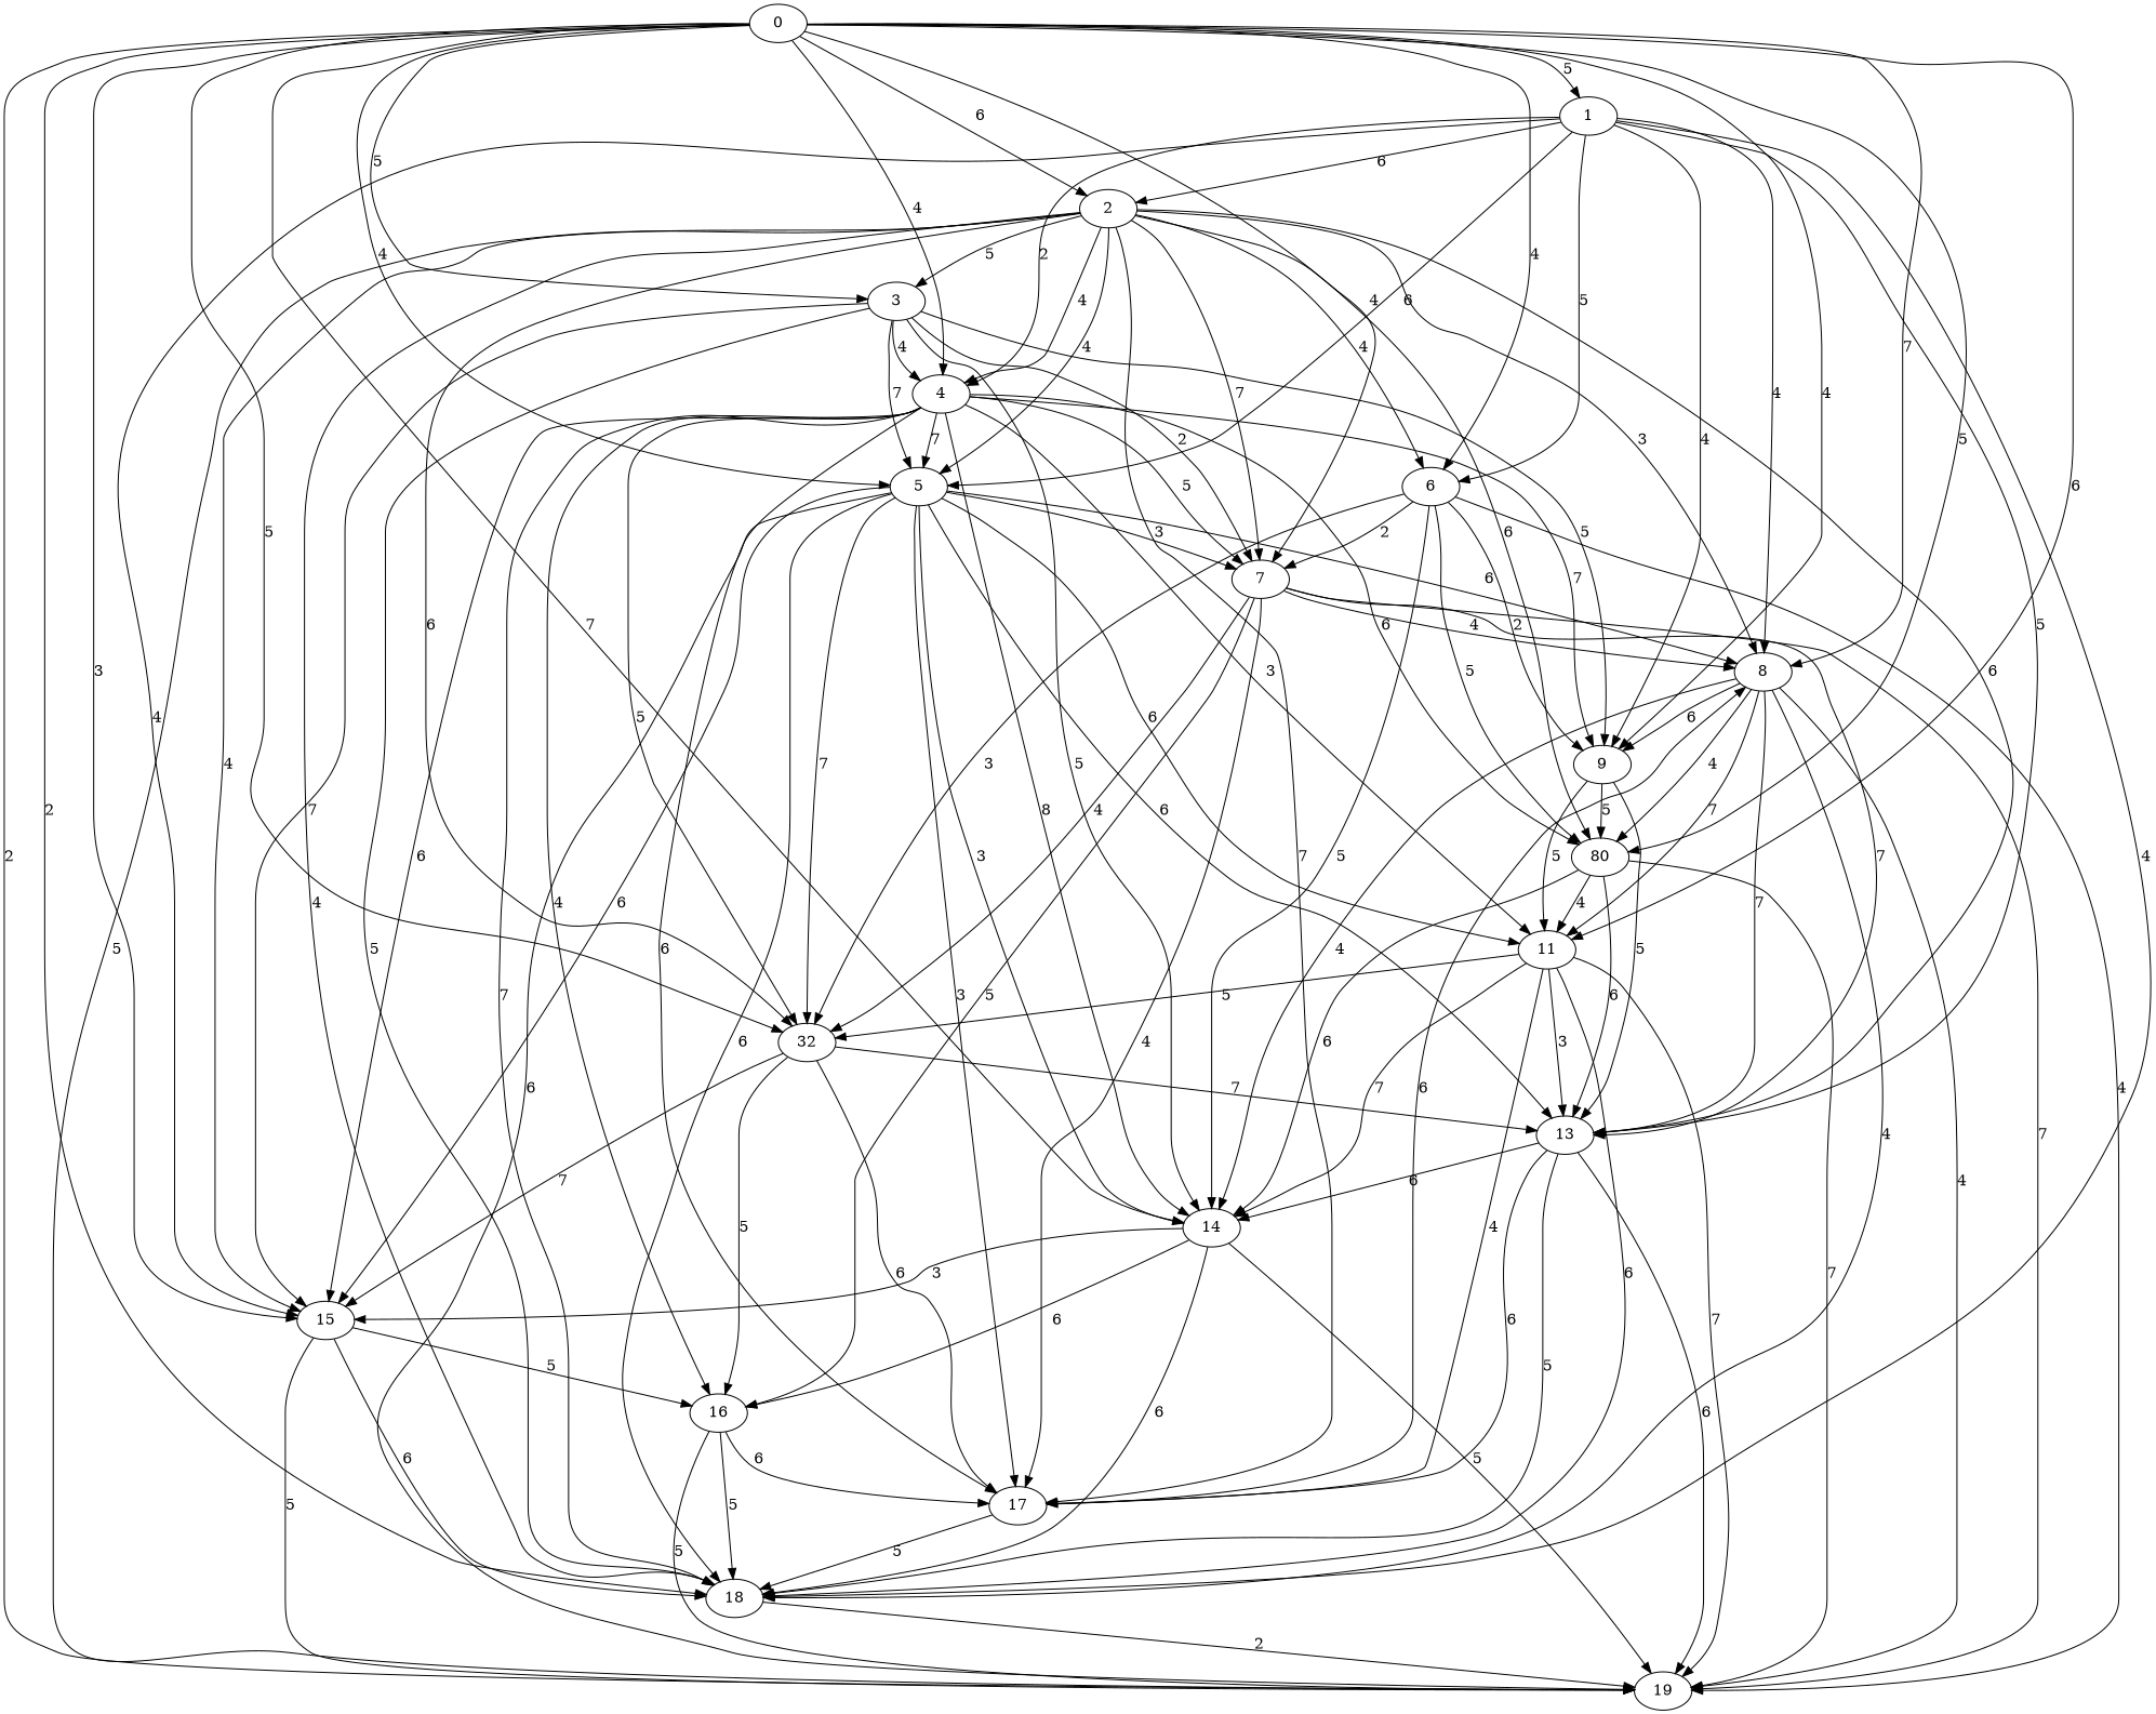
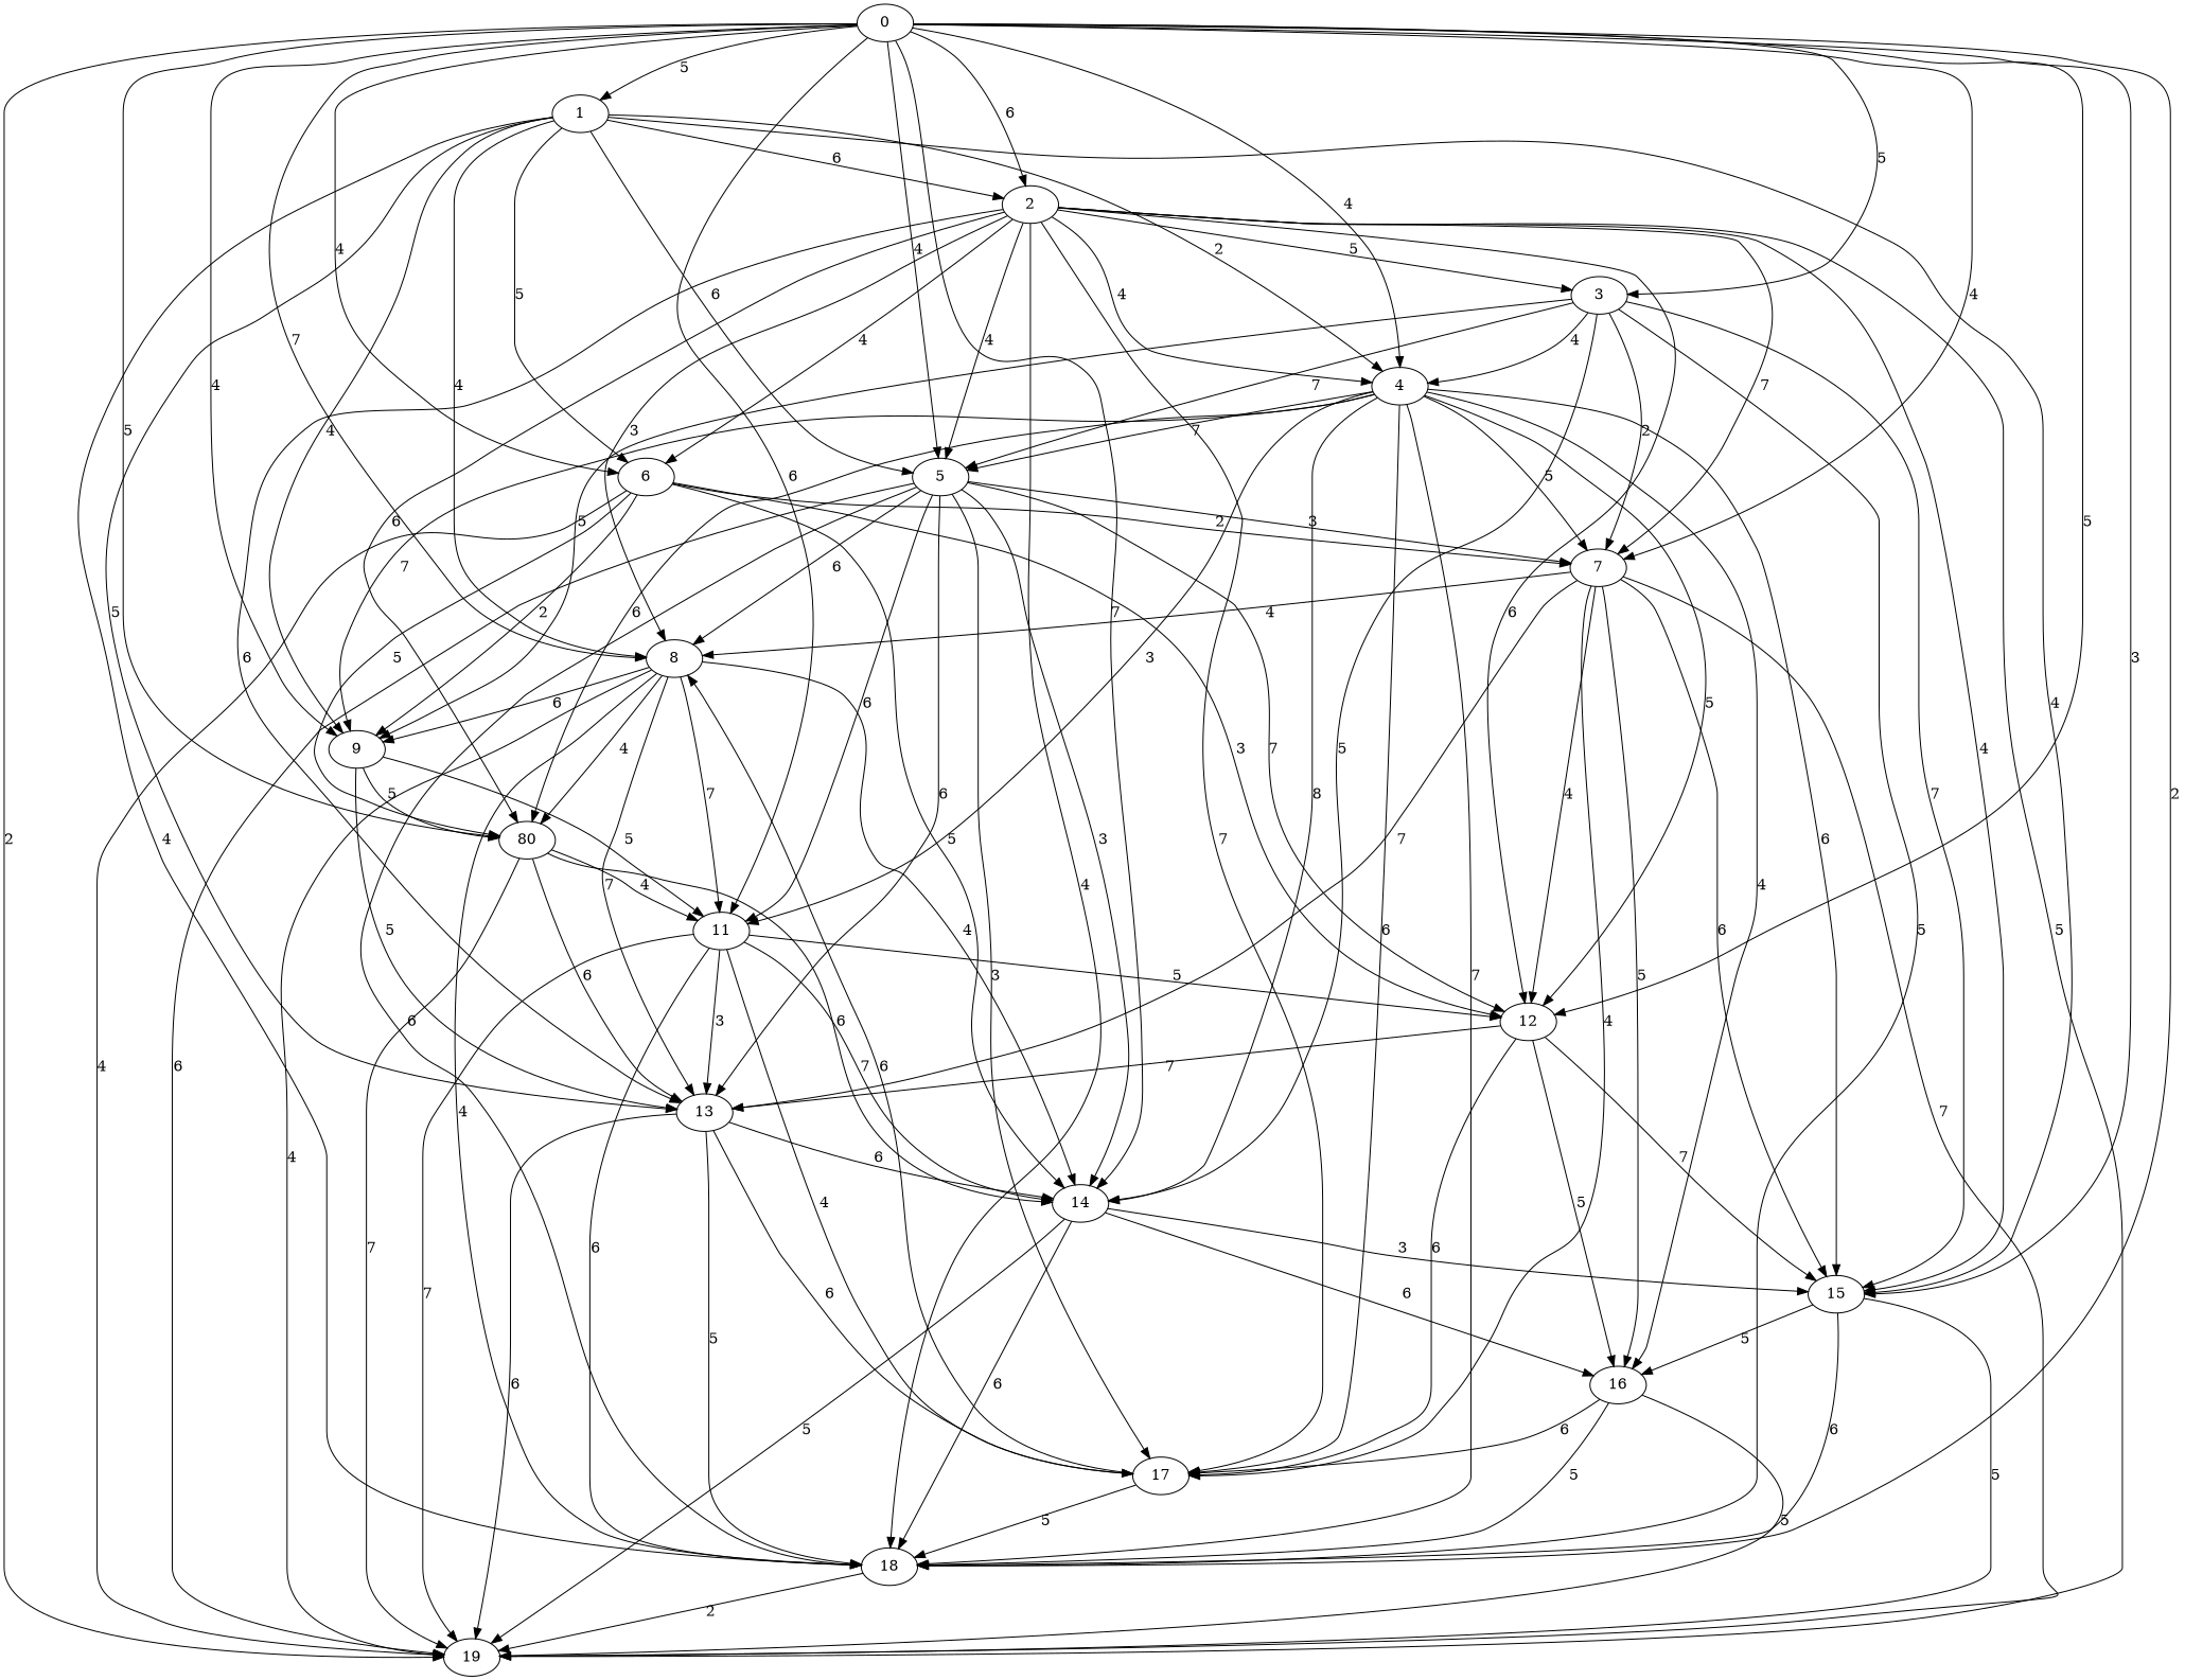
  strict digraph {
    0
    1
    2
    3
    4
    5
    6
    7
    8
    9
    n11 [label=80]
    11
-   12 [label=32]
+   12
    14
    15
    18
    19
    13
    17
    16
    0 -> 1 [label=5]
    0 -> 2 [label=6]
    0 -> 3 [label=5]
    0 -> 4 [label=4]
    0 -> 5 [label=4]
    0 -> 6 [label=4]
    0 -> 7 [label=4]
    0 -> 8 [label=7]
    0 -> 9 [label=4]
    0 -> n11 [label=5]
    0 -> 11 [label=6]
    0 -> 12 [label=5]
    0 -> 14 [label=7]
    0 -> 15 [label=3]
    0 -> 18 [label=2]
    0 -> 19 [label=2]
    1 -> 2 [label=6]
    1 -> 4 [label=2]
    1 -> 5 [label=6]
    1 -> 6 [label=5]
    1 -> 8 [label=4]
    1 -> 9 [label=4]
    1 -> 15 [label=4]
    1 -> 18 [label=4]
    1 -> 13 [label=5]
    2 -> 3 [label=5]
    2 -> 4 [label=4]
    2 -> 5 [label=4]
    2 -> 6 [label=4]
    2 -> 7 [label=7]
    2 -> 8 [label=3]
    2 -> n11 [label=6]
    2 -> 12 [label=6]
    2 -> 15 [label=4]
    2 -> 18 [label=4]
    2 -> 19 [label=5]
    2 -> 13 [label=6]
    2 -> 17 [label=7]
    3 -> 4 [label=4]
    3 -> 5 [label=7]
    3 -> 7 [label=2]
    3 -> 9 [label=5]
    3 -> 14 [label=5]
    3 -> 15 [label=7]
    3 -> 18 [label=5]
    4 -> 5 [label=7]
    4 -> 7 [label=5]
    4 -> 9 [label=7]
    4 -> n11 [label=6]
    4 -> 11 [label=3]
    4 -> 12 [label=5]
    4 -> 14 [label=8]
    4 -> 15 [label=6]
    4 -> 18 [label=7]
    4 -> 17 [label=6]
    4 -> 16 [label=4]
    5 -> 7 [label=3]
    5 -> 8 [label=6]
    5 -> 11 [label=6]
    5 -> 12 [label=7]
    5 -> 14 [label=3]
    5 -> 18 [label=6]
    5 -> 19 [label=6]
    5 -> 13 [label=6]
    5 -> 17 [label=3]
    6 -> 7 [label=2]
    6 -> 9 [label=2]
    6 -> n11 [label=5]
    6 -> 12 [label=3]
    6 -> 14 [label=5]
    6 -> 19 [label=4]
    7 -> 8 [label=4]
    7 -> 12 [label=4]
-   5 -> 15 [label=6]
+   7 -> 15 [label=6]
    7 -> 19 [label=7]
    7 -> 13 [label=7]
    7 -> 17 [label=4]
    7 -> 16 [label=5]
    8 -> 9 [label=6]
    8 -> n11 [label=4]
    8 -> 11 [label=7]
    8 -> 14 [label=4]
    8 -> 18 [label=4]
    8 -> 19 [label=4]
    8 -> 13 [label=7]
    9 -> n11 [label=5]
    9 -> 11 [label=5]
    9 -> 13 [label=5]
    n11 -> 11 [label=4]
    n11 -> 14 [label=6]
    n11 -> 19 [label=7]
    n11 -> 13 [label=6]
    11 -> 12 [label=5]
    11 -> 14 [label=7]
    11 -> 18 [label=6]
    11 -> 19 [label=7]
    11 -> 13 [label=3]
    11 -> 17 [label=4]
    12 -> 15 [label=7]
    12 -> 13 [label=7]
    12 -> 17 [label=6]
    12 -> 16 [label=5]
    14 -> 15 [label=3]
    14 -> 18 [label=6]
    14 -> 19 [label=5]
    14 -> 16 [label=6]
    15 -> 18 [label=6]
    15 -> 19 [label=5]
    15 -> 16 [label=5]
    18 -> 19 [label=2]
    13 -> 14 [label=6]
    13 -> 18 [label=5]
    13 -> 19 [label=6]
    13 -> 17 [label=6]
    17 -> 8 [label=6]
    17 -> 18 [label=5]
    16 -> 18 [label=5]
    16 -> 19 [label=5]
    16 -> 17 [label=6]
  }
